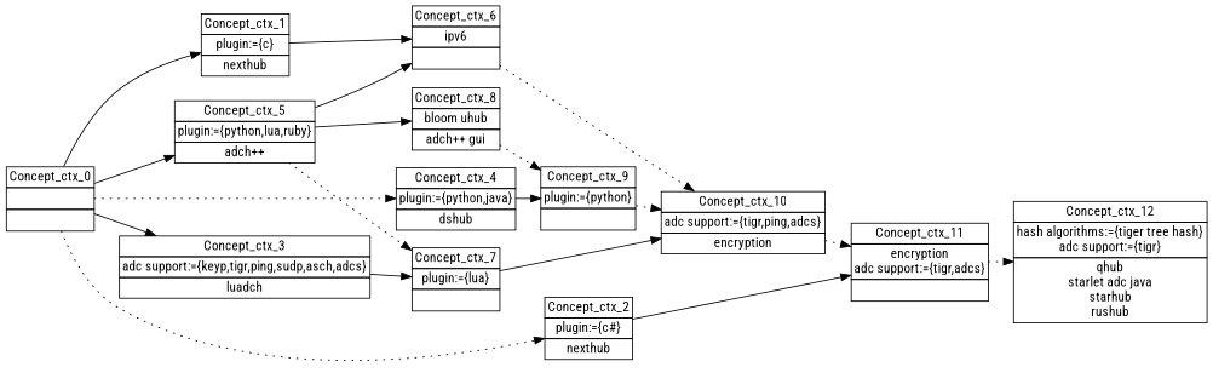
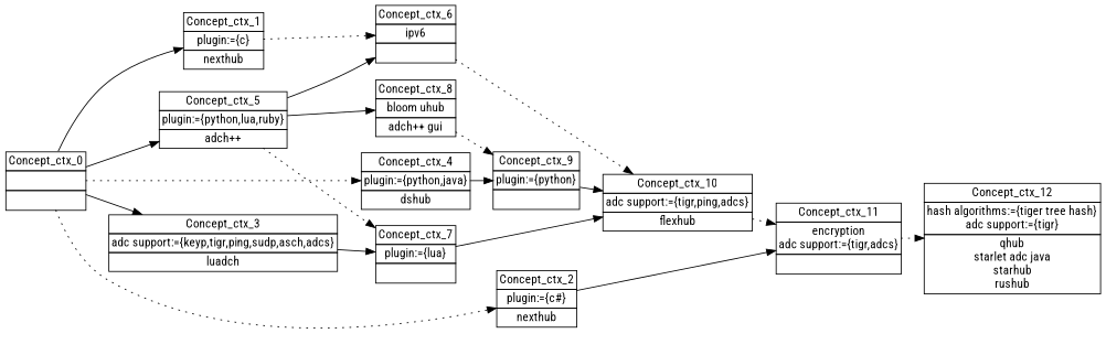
  digraph {
    fontname="Roboto Condensed"
    nodesep=0.2
    rankdir=LR
    ranksep=0.3
    node [fontname="Roboto Condensed" margin="0.03,0.03" shape=none]
    edge [fontname="Roboto Condensed" headport=p style=solid tailport=p]
    n1 [label=<<table border="0" cellborder="1" cellspacing="0" port="p"><tr><td>Concept_ctx_12</td></tr><tr><td>hash algorithms:={tiger tree hash}<br/>adc support:={tigr}<br/></td></tr><tr><td>qhub<br/>starlet adc java<br/>starhub<br/>rushub<br/></td></tr></table>>]
    n2 [label=<<table border="0" cellborder="1" cellspacing="0" port="p"><tr><td>Concept_ctx_11</td></tr><tr><td>encryption<br/>adc support:={tigr,adcs}<br/></td></tr><tr><td><br/></td></tr></table>>]
    n3 [label=<<table border="0" cellborder="1" cellspacing="0" port="p"><tr><td>Concept_ctx_6</td></tr><tr><td>ipv6<br/></td></tr><tr><td><br/></td></tr></table>>]
-   n4 [label=<<table border="0" cellborder="1" cellspacing="0" port="p"><tr><td>Concept_ctx_10</td></tr><tr><td>adc support:={tigr,ping,adcs}<br/></td></tr><tr><td>encryption<br/></td></tr></table>>]
+   n4 [label=<<table border="0" cellborder="1" cellspacing="0" port="p"><tr><td>Concept_ctx_10</td></tr><tr><td>adc support:={tigr,ping,adcs}<br/></td></tr><tr><td>flexhub<br/></td></tr></table>>]
    n5 [label=<<table border="0" cellborder="1" cellspacing="0" port="p"><tr><td>Concept_ctx_0</td></tr><tr><td><br/></td></tr><tr><td><br/></td></tr></table>>]
    n6 [label=<<table border="0" cellborder="1" cellspacing="0" port="p"><tr><td>Concept_ctx_2</td></tr><tr><td>plugin:={c#}<br/></td></tr><tr><td>nexthub<br/></td></tr></table>>]
    n7 [label=<<table border="0" cellborder="1" cellspacing="0" port="p"><tr><td>Concept_ctx_5</td></tr><tr><td>plugin:={python,lua,ruby}<br/></td></tr><tr><td>adch++<br/></td></tr></table>>]
    n8 [label=<<table border="0" cellborder="1" cellspacing="0" port="p"><tr><td>Concept_ctx_1</td></tr><tr><td>plugin:={c}<br/></td></tr><tr><td>nexthub<br/></td></tr></table>>]
    n9 [label=<<table border="0" cellborder="1" cellspacing="0" port="p"><tr><td>Concept_ctx_4</td></tr><tr><td>plugin:={python,java}<br/></td></tr><tr><td>dshub<br/></td></tr></table>>]
    n10 [label=<<table border="0" cellborder="1" cellspacing="0" port="p"><tr><td>Concept_ctx_3</td></tr><tr><td>adc support:={keyp,tigr,ping,sudp,asch,adcs}<br/></td></tr><tr><td>luadch<br/></td></tr></table>>]
    n11 [label=<<table border="0" cellborder="1" cellspacing="0" port="p"><tr><td>Concept_ctx_7</td></tr><tr><td>plugin:={lua}<br/></td></tr><tr><td><br/></td></tr></table>>]
    n12 [label=<<table border="0" cellborder="1" cellspacing="0" port="p"><tr><td>Concept_ctx_8</td></tr><tr><td>bloom uhub<br/></td></tr><tr><td>adch++ gui<br/></td></tr></table>>]
    n13 [label=<<table border="0" cellborder="1" cellspacing="0" port="p"><tr><td>Concept_ctx_9</td></tr><tr><td>plugin:={python}<br/></td></tr><tr><td><br/></td></tr></table>>]
    n2 -> n1 [style=dotted]
    n3 -> n4 [style=dotted]
    n4 -> n2 [style=dotted]
    n5 -> n6 [style=dotted]
    n5 -> n7
    n5 -> n8
    n5 -> n9 [style=dotted]
    n5 -> n10
    n6 -> n2
    n7 -> n3
    n7 -> n11 [style=dotted]
    n7 -> n12
-   n8 -> n3
+   n8 -> n3 [style=dotted]
    n9 -> n13
    n10 -> n11
    n11 -> n4
    n12 -> n13 [style=dotted]
-   n13 -> n4 [style=dotted]
+   n13 -> n4
  }
